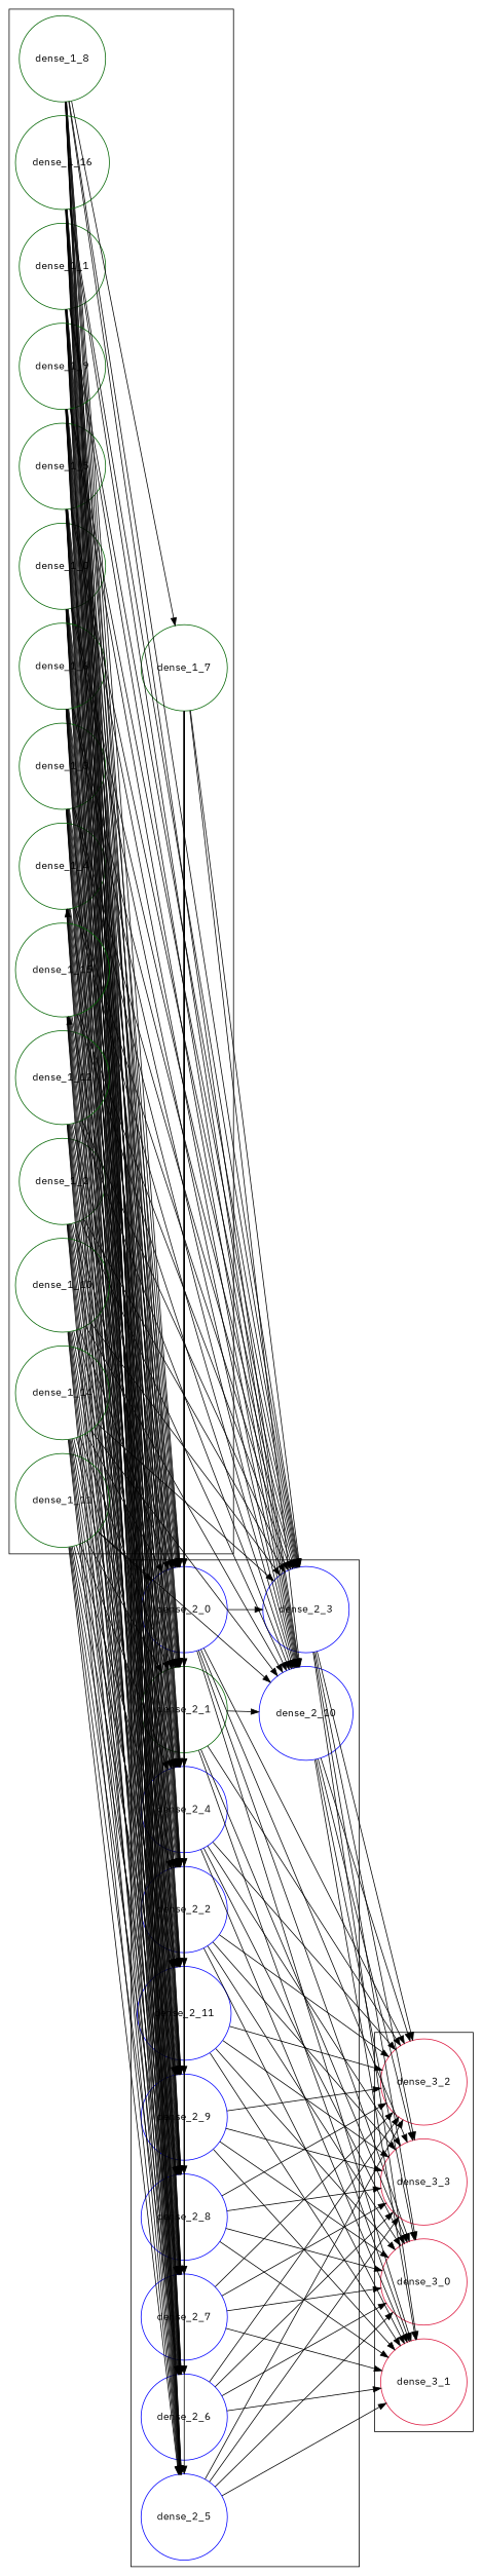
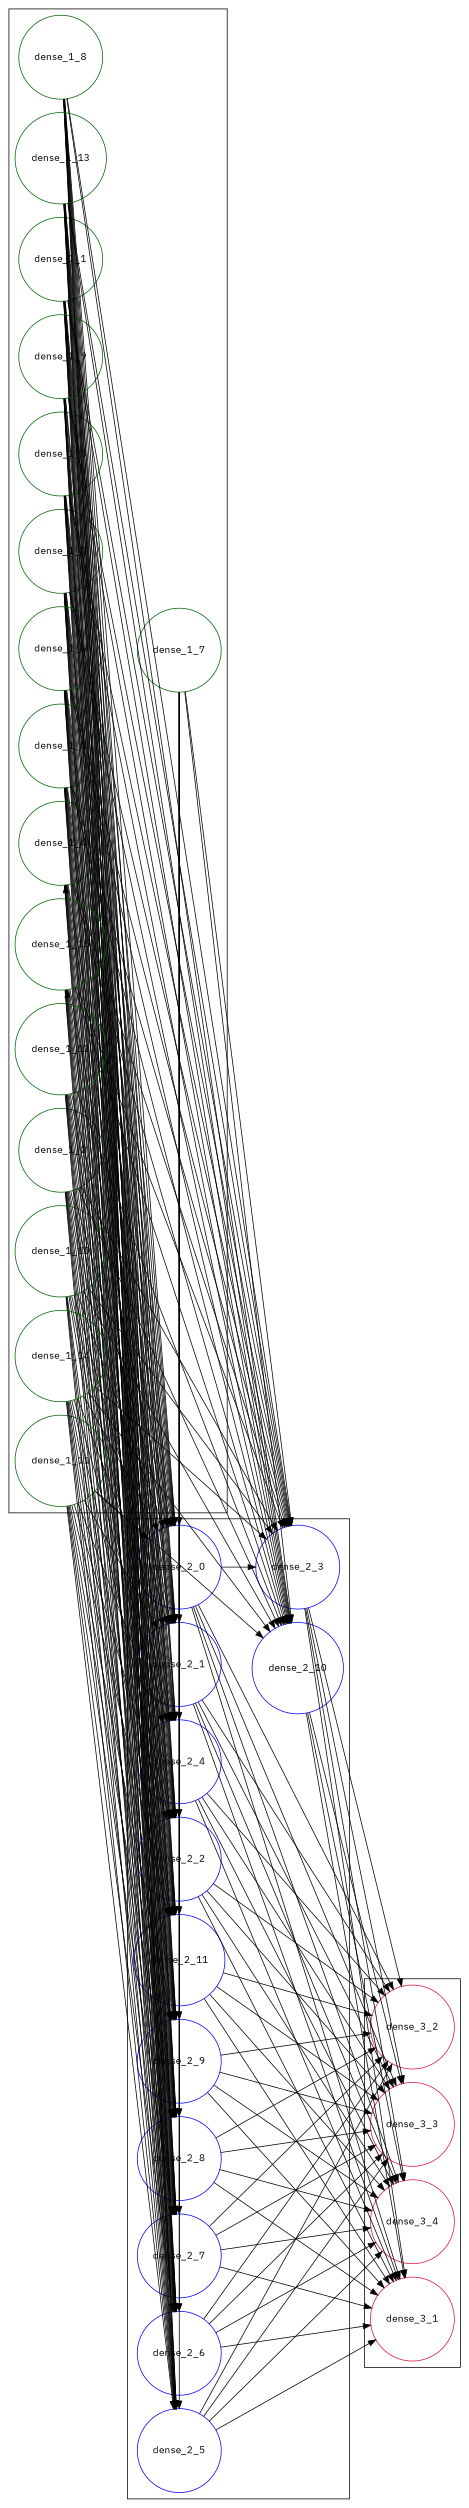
  digraph {
    fontname="IBM Plex Sans"
    rankdir=LR
    splines=line
    node [color=darkgreen fontname="IBM Plex Sans" shape=circle]
    edge [fontname="IBM Plex Sans"]
    dense_1_0
    dense_1_1
    dense_1_2
    dense_1_3
    dense_1_4
    dense_1_5
    dense_1_6
    dense_1_7
    dense_1_8
    dense_1_9
    dense_1_10
    dense_1_11
    dense_1_12
-   dense_1_13 [label=dense_1_16]
+   dense_1_13
    dense_1_14
    dense_1_15
    dense_2_0 [color=blue]
-   dense_2_1
+   dense_2_1 [color=blue]
    dense_2_2 [color=blue]
    dense_2_3 [color=blue]
    dense_2_4 [color=blue]
    dense_2_5 [color=blue]
    dense_2_6 [color=blue]
    dense_2_7 [color=blue]
    dense_2_8 [color=blue]
    dense_2_9 [color=blue]
    dense_2_10 [color=blue]
    dense_2_11 [color=blue]
-   dense_3_0 [color=crimson]
+   dense_3_0 [color=crimson label=dense_3_4]
    dense_3_1 [color=crimson]
    dense_3_2 [color=crimson]
    dense_3_3 [color=crimson]
    subgraph sub_1 {
      subgraph cluster_2 {
        dense_1_0
        dense_1_1
        dense_1_2
        dense_1_3
        dense_1_4
        dense_1_5
        dense_1_6
        dense_1_7
        dense_1_8
        dense_1_9
        dense_1_10
        dense_1_11
        dense_1_12
        dense_1_13
        dense_1_14
        dense_1_15
      }
    }
    subgraph sub_3 {
      subgraph cluster_4 {
        dense_2_0
        dense_2_1
        dense_2_2
        dense_2_3
        dense_2_4
        dense_2_5
        dense_2_6
        dense_2_7
        dense_2_8
        dense_2_9
        dense_2_10
        dense_2_11
      }
    }
    subgraph sub_5 {
      subgraph cluster_6 {
        dense_3_0
        dense_3_1
        dense_3_2
        dense_3_3
      }
    }
    dense_1_0 -> dense_2_0
    dense_1_0 -> dense_2_1
    dense_1_0 -> dense_2_2
    dense_1_0 -> dense_2_3
    dense_1_0 -> dense_2_4
    dense_1_0 -> dense_2_5
    dense_1_0 -> dense_2_6
    dense_1_0 -> dense_2_7
    dense_1_0 -> dense_2_8
    dense_1_0 -> dense_2_9
    dense_1_0 -> dense_2_10
    dense_1_0 -> dense_2_11
    dense_1_1 -> dense_2_0
    dense_1_1 -> dense_2_1
    dense_1_1 -> dense_2_2
    dense_1_1 -> dense_2_3
    dense_1_1 -> dense_2_4
    dense_1_1 -> dense_2_5
    dense_1_1 -> dense_2_6
    dense_1_1 -> dense_2_7
    dense_1_1 -> dense_2_8
    dense_1_1 -> dense_2_9
    dense_1_1 -> dense_2_10
    dense_1_1 -> dense_2_11
    dense_1_2 -> dense_2_0
    dense_1_2 -> dense_2_1
    dense_1_2 -> dense_2_2
    dense_1_2 -> dense_2_3
    dense_1_2 -> dense_2_4
    dense_1_2 -> dense_2_5
    dense_1_2 -> dense_2_6
    dense_1_2 -> dense_2_7
    dense_1_2 -> dense_2_8
    dense_1_2 -> dense_2_9
    dense_1_2 -> dense_2_10
    dense_1_2 -> dense_2_11
    dense_1_3 -> dense_2_0
    dense_1_3 -> dense_2_1
    dense_1_3 -> dense_2_2
    dense_1_3 -> dense_2_3
    dense_1_3 -> dense_2_4
    dense_1_3 -> dense_2_5
    dense_1_3 -> dense_2_6
    dense_1_3 -> dense_2_7
    dense_1_3 -> dense_2_8
    dense_1_3 -> dense_2_9
    dense_1_3 -> dense_2_10
    dense_1_3 -> dense_2_11
    dense_1_4 -> dense_2_0
    dense_1_4 -> dense_2_1
    dense_1_4 -> dense_2_2
    dense_1_4 -> dense_2_3
    dense_1_4 -> dense_2_4
    dense_1_4 -> dense_2_5
    dense_1_4 -> dense_2_6
    dense_1_4 -> dense_2_7
    dense_1_4 -> dense_2_9
    dense_1_4 -> dense_2_10
    dense_1_4 -> dense_2_11
    dense_1_5 -> dense_2_0
    dense_1_5 -> dense_2_1
    dense_1_5 -> dense_2_2
    dense_1_5 -> dense_2_3
    dense_1_5 -> dense_2_4
-   dense_1_5 -> dense_2_5
    dense_1_5 -> dense_2_6
    dense_1_5 -> dense_2_7
    dense_1_5 -> dense_2_8
    dense_1_5 -> dense_2_9
    dense_1_5 -> dense_2_10
    dense_1_5 -> dense_2_11
    dense_1_6 -> dense_2_0
    dense_1_6 -> dense_2_1
    dense_1_6 -> dense_2_2
    dense_1_6 -> dense_2_3
    dense_1_6 -> dense_2_4
    dense_1_6 -> dense_2_5
    dense_1_6 -> dense_2_6
    dense_1_6 -> dense_2_7
    dense_1_6 -> dense_2_8
    dense_1_6 -> dense_2_9
    dense_1_6 -> dense_2_10
    dense_1_6 -> dense_2_11
    dense_1_7 -> dense_2_0
    dense_1_7 -> dense_2_1
    dense_1_7 -> dense_2_2
    dense_1_7 -> dense_2_3
    dense_1_7 -> dense_2_4
    dense_1_7 -> dense_2_5
    dense_1_7 -> dense_2_6
    dense_1_7 -> dense_2_7
    dense_1_7 -> dense_2_8
    dense_1_7 -> dense_2_9
    dense_1_7 -> dense_2_10
    dense_1_7 -> dense_2_11
    dense_1_8 -> dense_2_0
    dense_1_8 -> dense_2_1
    dense_1_8 -> dense_2_2
    dense_1_8 -> dense_2_3
    dense_1_8 -> dense_2_4
    dense_1_8 -> dense_2_5
    dense_1_8 -> dense_2_6
    dense_1_8 -> dense_2_7
    dense_1_8 -> dense_2_8
    dense_1_8 -> dense_2_9
    dense_1_8 -> dense_2_10
-   dense_1_8 -> dense_1_7
+   dense_1_8 -> dense_2_11
    dense_1_9 -> dense_2_0
    dense_1_9 -> dense_2_1
    dense_1_9 -> dense_2_2
    dense_1_9 -> dense_2_3
-   dense_1_9 -> dense_2_4
    dense_1_9 -> dense_2_5
    dense_1_9 -> dense_2_6
    dense_1_9 -> dense_2_7
    dense_1_9 -> dense_2_8
    dense_1_9 -> dense_2_9
    dense_1_9 -> dense_2_10
    dense_1_9 -> dense_2_11
    dense_1_10 -> dense_2_0
    dense_1_10 -> dense_2_1
    dense_1_10 -> dense_2_2
    dense_1_10 -> dense_2_3
    dense_1_10 -> dense_2_4
    dense_1_10 -> dense_2_5
    dense_1_10 -> dense_2_6
    dense_1_10 -> dense_2_7
    dense_1_10 -> dense_2_8
-   dense_1_10 -> dense_2_9
    dense_1_10 -> dense_2_10
    dense_1_10 -> dense_2_11
    dense_1_11 -> dense_2_0
    dense_1_11 -> dense_2_1
    dense_1_11 -> dense_2_2
    dense_1_11 -> dense_2_4
    dense_1_11 -> dense_2_5
    dense_1_11 -> dense_2_6
    dense_1_11 -> dense_2_7
    dense_1_11 -> dense_2_8
    dense_1_11 -> dense_2_9
    dense_1_11 -> dense_2_10
    dense_1_11 -> dense_2_11
    dense_1_12 -> dense_2_0
    dense_1_12 -> dense_2_1
    dense_1_12 -> dense_2_2
-   dense_1_12 -> dense_2_3
    dense_1_12 -> dense_2_4
    dense_1_12 -> dense_2_5
    dense_1_12 -> dense_2_6
    dense_1_12 -> dense_2_7
    dense_1_12 -> dense_2_8
    dense_1_12 -> dense_2_9
    dense_1_12 -> dense_2_10
    dense_1_12 -> dense_2_11
    dense_1_13 -> dense_2_0
    dense_1_13 -> dense_2_1
    dense_1_13 -> dense_2_2
    dense_1_13 -> dense_2_3
    dense_1_13 -> dense_2_4
    dense_1_13 -> dense_2_5
    dense_1_13 -> dense_2_6
    dense_1_13 -> dense_2_7
    dense_1_13 -> dense_2_8
    dense_1_13 -> dense_2_9
    dense_1_13 -> dense_2_10
    dense_1_13 -> dense_2_11
    dense_1_14 -> dense_2_0
    dense_1_14 -> dense_2_1
    dense_1_14 -> dense_2_2
    dense_1_14 -> dense_2_3
    dense_1_14 -> dense_2_4
    dense_1_14 -> dense_2_5
    dense_1_14 -> dense_2_6
    dense_1_14 -> dense_2_7
    dense_1_14 -> dense_2_8
    dense_1_14 -> dense_2_9
    dense_1_14 -> dense_2_10
    dense_1_14 -> dense_2_11
    dense_1_15 -> dense_2_0
    dense_1_15 -> dense_2_1
    dense_1_15 -> dense_2_2
    dense_1_15 -> dense_2_3
    dense_1_15 -> dense_2_4
    dense_1_15 -> dense_2_5
    dense_1_15 -> dense_2_6
    dense_1_15 -> dense_2_7
    dense_1_15 -> dense_2_8
    dense_1_15 -> dense_2_9
    dense_1_15 -> dense_2_10
    dense_2_0 -> dense_2_3
    dense_2_0 -> dense_3_0
    dense_2_0 -> dense_3_1
    dense_2_0 -> dense_3_2
    dense_2_0 -> dense_3_3
    dense_2_1 -> dense_3_0
    dense_2_1 -> dense_3_1
    dense_2_1 -> dense_3_2
-   dense_2_1 -> dense_2_10
+   dense_2_1 -> dense_3_3
    dense_2_2 -> dense_3_0
    dense_2_2 -> dense_3_1
    dense_2_2 -> dense_3_2
    dense_2_2 -> dense_3_3
    dense_2_3 -> dense_3_0
    dense_2_3 -> dense_3_1
    dense_2_3 -> dense_3_2
    dense_2_3 -> dense_3_3
    dense_2_4 -> dense_3_0
    dense_2_4 -> dense_3_1
    dense_2_4 -> dense_3_2
    dense_2_4 -> dense_3_3
    dense_2_5 -> dense_3_0
    dense_2_5 -> dense_3_1
    dense_2_5 -> dense_3_2
    dense_2_5 -> dense_3_3
    dense_2_6 -> dense_3_0
    dense_2_6 -> dense_3_1
    dense_2_6 -> dense_3_2
    dense_2_6 -> dense_3_3
    dense_2_7 -> dense_3_0
    dense_2_7 -> dense_3_1
    dense_2_7 -> dense_3_2
    dense_2_7 -> dense_3_3
    dense_2_8 -> dense_1_4
    dense_2_8 -> dense_3_0
    dense_2_8 -> dense_3_1
    dense_2_8 -> dense_3_2
    dense_2_8 -> dense_3_3
    dense_2_9 -> dense_3_0
    dense_2_9 -> dense_3_1
    dense_2_9 -> dense_3_2
    dense_2_9 -> dense_3_3
    dense_2_10 -> dense_3_0
    dense_2_10 -> dense_3_1
-   dense_2_10 -> dense_3_2
    dense_2_10 -> dense_3_3
    dense_2_11 -> dense_1_15
    dense_2_11 -> dense_3_0
    dense_2_11 -> dense_3_1
    dense_2_11 -> dense_3_2
    dense_2_11 -> dense_3_3
  }
